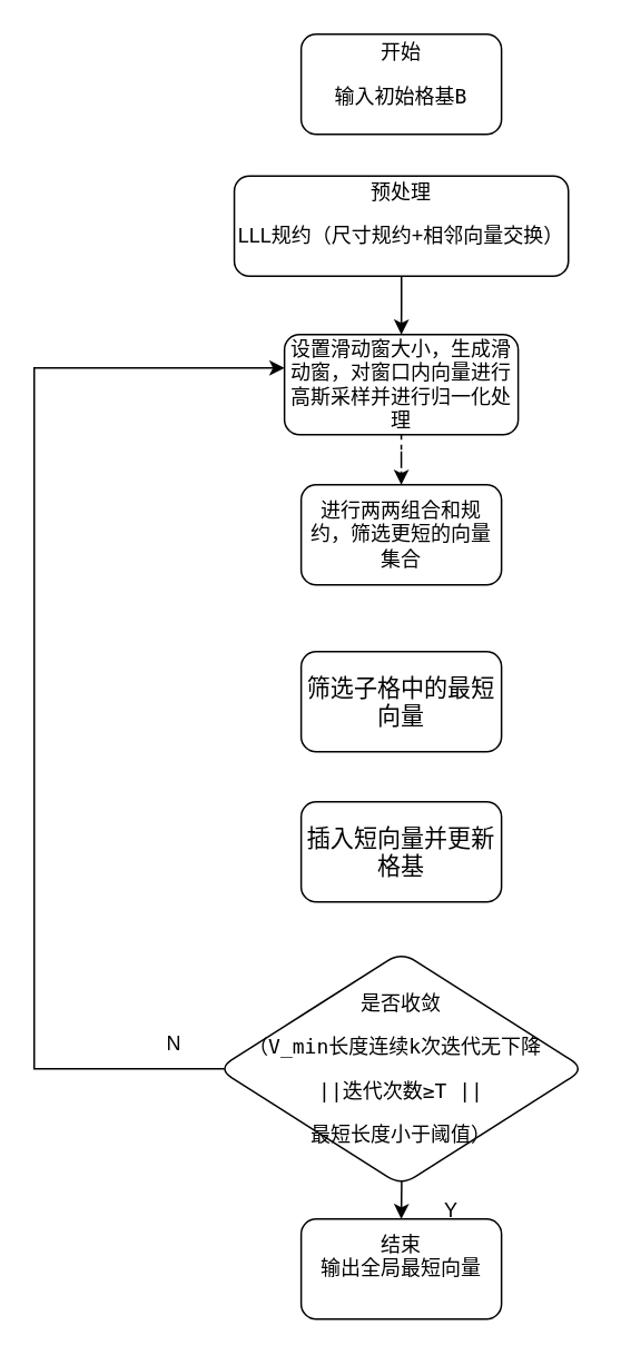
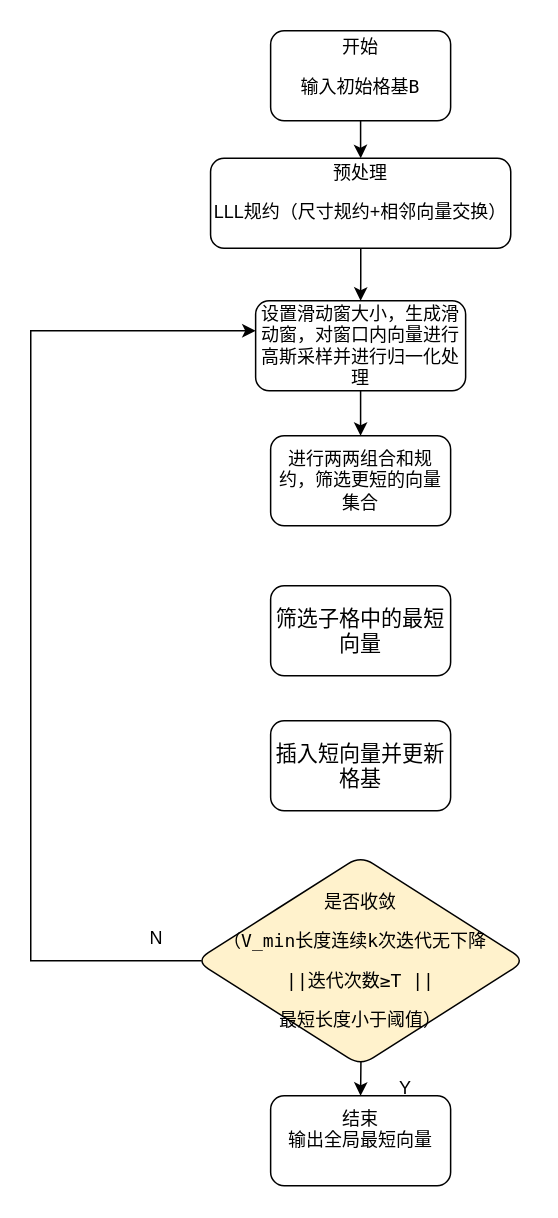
  <mxCell id="0" />
  <mxCell id="1" parent="0" />
+ <mxCell id="2" value="" style="edgeStyle=orthogonalEdgeStyle;rounded=0;orthogonalLoop=1;jettySize=auto;html=1;" edge="1" parent="1" source="3" target="5"><mxGeometry relative="1" as="geometry" /></mxCell>
  <mxCell id="3" value="开始&lt;div&gt;&lt;pre class=&quot;container-_HmLba language-mermaid&quot;&gt;&lt;code class=&quot;language-mermaid&quot;&gt;输入初始格基B&lt;/code&gt;&lt;/pre&gt;&lt;/div&gt;" style="rounded=1;whiteSpace=wrap;html=1;" vertex="1" parent="1"><mxGeometry x="179.92" y="20" width="120" height="60" as="geometry" /></mxCell>
  <mxCell id="4" value="" style="edgeStyle=orthogonalEdgeStyle;rounded=0;orthogonalLoop=1;jettySize=auto;html=1;" edge="1" parent="1" source="5"><mxGeometry relative="1" as="geometry"><mxPoint x="239.92" y="200" as="targetPoint" /></mxGeometry></mxCell>
  <mxCell id="5" value="&lt;pre class=&quot;container-_HmLba language-mermaid&quot;&gt;&lt;span style=&quot;background-color: transparent; color: light-dark(rgb(0, 0, 0), rgb(255, 255, 255)); font-family: Helvetica; white-space: normal;&quot;&gt;预处理&lt;/span&gt;&lt;/pre&gt;&lt;pre class=&quot;container-_HmLba language-mermaid&quot;&gt;&lt;span style=&quot;background-color: transparent; color: light-dark(rgb(0, 0, 0), rgb(255, 255, 255)); font-family: Helvetica; white-space: normal;&quot;&gt;LLL规约（尺寸规约+相邻向量交换）&lt;/span&gt;&lt;/pre&gt;&lt;div&gt;&lt;br&gt;&lt;/div&gt;" style="rounded=1;whiteSpace=wrap;html=1;" vertex="1" parent="1"><mxGeometry x="139.88" y="105" width="200.12" height="60" as="geometry" /></mxCell>
- <mxCell id="6" value="" style="edgeStyle=orthogonalEdgeStyle;rounded=0;orthogonalLoop=1;jettySize=auto;html=1;dashed=1;" edge="1" parent="1" source="7" target="8"><mxGeometry relative="1" as="geometry" /></mxCell>
+ <mxCell id="6" value="" style="edgeStyle=orthogonalEdgeStyle;rounded=0;orthogonalLoop=1;jettySize=auto;html=1;" edge="1" parent="1" source="7" target="8"><mxGeometry relative="1" as="geometry" /></mxCell>
  <mxCell id="7" value="设置滑动窗大小，生成滑动窗，对窗口内向量进行高斯采样并进行归一化处理" style="whiteSpace=wrap;html=1;rounded=1;" vertex="1" parent="1"><mxGeometry x="169.92" y="200" width="140" height="60" as="geometry" /></mxCell>
  <mxCell id="8" value="进行两两组合和规约，筛选更短的向量集合" style="whiteSpace=wrap;html=1;rounded=1;" vertex="1" parent="1"><mxGeometry x="179.92" y="290" width="120" height="60" as="geometry" /></mxCell>
  <mxCell id="9" value="&lt;h3 class=&quot;header-iWP5WJ auto-hide-last-sibling-br&quot;&gt;&lt;span style=&quot;font-weight: normal;&quot;&gt;筛选子格中的最短向量&lt;/span&gt;&lt;/h3&gt;" style="whiteSpace=wrap;html=1;rounded=1;" vertex="1" parent="1"><mxGeometry x="179.92" y="390" width="120" height="60" as="geometry" /></mxCell>
  <mxCell id="10" value="&lt;h3 class=&quot;header-iWP5WJ auto-hide-last-sibling-br&quot;&gt;&lt;span style=&quot;font-weight: normal;&quot;&gt;插入短向量并更新格基&lt;/span&gt;&lt;/h3&gt;" style="whiteSpace=wrap;html=1;rounded=1;" vertex="1" parent="1"><mxGeometry x="179.92" y="480" width="120" height="60" as="geometry" /></mxCell>
  <mxCell id="11" value="" style="edgeStyle=orthogonalEdgeStyle;rounded=0;orthogonalLoop=1;jettySize=auto;html=1;" edge="1" parent="1" target="12"><mxGeometry relative="1" as="geometry"><mxPoint x="239.92" y="630" as="sourcePoint" /></mxGeometry></mxCell>
  <mxCell id="12" value="结束&lt;div&gt;输出全局最短向量&lt;/div&gt;&lt;div&gt;&lt;br&gt;&lt;/div&gt;" style="whiteSpace=wrap;html=1;rounded=1;" vertex="1" parent="1"><mxGeometry x="179.92" y="730" width="120" height="60" as="geometry" /></mxCell>
  <mxCell id="13" value="" style="edgeStyle=orthogonalEdgeStyle;rounded=0;orthogonalLoop=1;jettySize=auto;html=1;" edge="1" parent="1" target="7"><mxGeometry relative="1" as="geometry"><mxPoint x="133.94" y="640" as="sourcePoint" /><mxPoint x="60" y="220" as="targetPoint" /><Array as="points"><mxPoint x="20" y="640" /><mxPoint x="20" y="220" /></Array></mxGeometry></mxCell>
- <mxCell id="14" value="&lt;pre class=&quot;container-_HmLba language-mermaid&quot;&gt;&lt;code class=&quot;language-mermaid&quot;&gt;是否收敛&lt;/code&gt;&lt;/pre&gt;&lt;pre class=&quot;container-_HmLba language-mermaid&quot;&gt;&lt;code class=&quot;language-mermaid&quot;&gt;（&lt;/code&gt;V_min长度连续k次迭代无下降 &lt;/pre&gt;&lt;pre class=&quot;container-_HmLba language-mermaid&quot;&gt;||迭代次数≥T ||&lt;/pre&gt;&lt;pre class=&quot;container-_HmLba language-mermaid&quot;&gt;最短长度小于阈值）&lt;/pre&gt;" style="rhombus;whiteSpace=wrap;html=1;rounded=1;" vertex="1" parent="1"><mxGeometry x="129.94" y="570" width="219.96" height="140" as="geometry" /></mxCell>
+ <mxCell id="14" value="&lt;pre class=&quot;container-_HmLba language-mermaid&quot;&gt;&lt;code class=&quot;language-mermaid&quot;&gt;是否收敛&lt;/code&gt;&lt;/pre&gt;&lt;pre class=&quot;container-_HmLba language-mermaid&quot;&gt;&lt;code class=&quot;language-mermaid&quot;&gt;（&lt;/code&gt;V_min长度连续k次迭代无下降 &lt;/pre&gt;&lt;pre class=&quot;container-_HmLba language-mermaid&quot;&gt;||迭代次数≥T ||&lt;/pre&gt;&lt;pre class=&quot;container-_HmLba language-mermaid&quot;&gt;最短长度小于阈值）&lt;/pre&gt;" style="rhombus;whiteSpace=wrap;html=1;rounded=1;fillColor=#fff2cc;" vertex="1" parent="1"><mxGeometry x="129.94" y="570" width="219.96" height="140" as="geometry" /></mxCell>
  <mxCell id="15" value="Y" style="text;html=1;whiteSpace=wrap;strokeColor=none;fillColor=none;align=center;verticalAlign=middle;rounded=0;" vertex="1" parent="1"><mxGeometry x="239.92" y="710" width="60" height="30" as="geometry" /></mxCell>
  <mxCell id="16" value="N" style="text;html=1;whiteSpace=wrap;strokeColor=none;fillColor=none;align=center;verticalAlign=middle;rounded=0;" vertex="1" parent="1"><mxGeometry x="74" y="610" width="60" height="30" as="geometry" /></mxCell>
